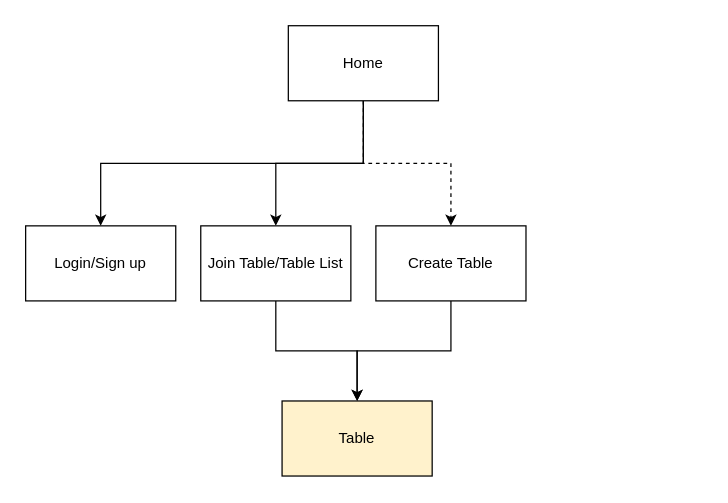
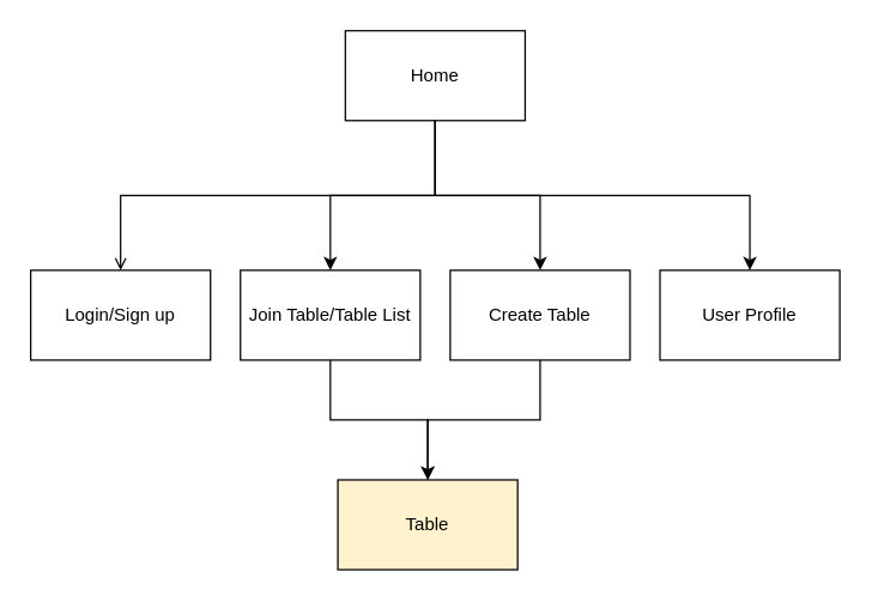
  <mxCell id="0" />
  <mxCell id="1" parent="0" />
- <mxCell id="2" value="" style="edgeStyle=orthogonalEdgeStyle;rounded=0;orthogonalLoop=1;jettySize=auto;html=1;exitX=0.5;exitY=1;exitDx=0;exitDy=0;" edge="1" parent="1" source="6" target="7"><mxGeometry relative="1" as="geometry" /></mxCell>
- <mxCell id="3" value="" style="edgeStyle=orthogonalEdgeStyle;rounded=0;orthogonalLoop=1;jettySize=auto;html=1;exitX=0.5;exitY=1;exitDx=0;exitDy=0;dashed=1;" edge="1" parent="1" source="6" target="9"><mxGeometry relative="1" as="geometry" /></mxCell>
+ <mxCell id="2" value="" style="edgeStyle=orthogonalEdgeStyle;rounded=0;orthogonalLoop=1;jettySize=auto;html=1;exitX=0.5;exitY=1;exitDx=0;exitDy=0;endArrow=open;" edge="1" parent="1" source="6" target="7"><mxGeometry relative="1" as="geometry" /></mxCell>
+ <mxCell id="3" value="" style="edgeStyle=orthogonalEdgeStyle;rounded=0;orthogonalLoop=1;jettySize=auto;html=1;exitX=0.5;exitY=1;exitDx=0;exitDy=0;" edge="1" parent="1" source="6" target="9"><mxGeometry relative="1" as="geometry" /></mxCell>
+ <mxCell id="4" style="edgeStyle=orthogonalEdgeStyle;rounded=0;orthogonalLoop=1;jettySize=auto;html=1;exitX=0.5;exitY=1;exitDx=0;exitDy=0;" edge="1" parent="1" source="6" target="12"><mxGeometry relative="1" as="geometry" /></mxCell>
  <mxCell id="5" style="edgeStyle=orthogonalEdgeStyle;rounded=0;orthogonalLoop=1;jettySize=auto;html=1;exitX=0.5;exitY=1;exitDx=0;exitDy=0;" edge="1" parent="1" source="6" target="11"><mxGeometry relative="1" as="geometry" /></mxCell>
  <mxCell id="6" value="Home" style="rounded=0;whiteSpace=wrap;html=1;" vertex="1" parent="1"><mxGeometry x="230" y="20" width="120" height="60" as="geometry" /></mxCell>
  <mxCell id="7" value="Login/Sign up" style="rounded=0;whiteSpace=wrap;html=1;" vertex="1" parent="1"><mxGeometry x="20" y="180" width="120" height="60" as="geometry" /></mxCell>
  <mxCell id="8" style="edgeStyle=orthogonalEdgeStyle;rounded=0;orthogonalLoop=1;jettySize=auto;html=1;entryX=0.5;entryY=0;entryDx=0;entryDy=0;" edge="1" parent="1" source="9" target="13"><mxGeometry relative="1" as="geometry" /></mxCell>
  <mxCell id="9" value="Create Table" style="rounded=0;whiteSpace=wrap;html=1;" vertex="1" parent="1"><mxGeometry x="300" y="180" width="120" height="60" as="geometry" /></mxCell>
  <mxCell id="10" style="edgeStyle=orthogonalEdgeStyle;rounded=0;orthogonalLoop=1;jettySize=auto;html=1;entryX=0.5;entryY=0;entryDx=0;entryDy=0;" edge="1" parent="1" source="11" target="13"><mxGeometry relative="1" as="geometry" /></mxCell>
  <mxCell id="11" value="Join Table/Table List" style="rounded=0;whiteSpace=wrap;html=1;" vertex="1" parent="1"><mxGeometry x="160" y="180" width="120" height="60" as="geometry" /></mxCell>
+ <mxCell id="12" value="User Profile" style="rounded=0;whiteSpace=wrap;html=1;" vertex="1" parent="1"><mxGeometry x="440" y="180" width="120" height="60" as="geometry" /></mxCell>
  <mxCell id="13" value="Table" style="rounded=0;whiteSpace=wrap;html=1;fillColor=#fff2cc;" vertex="1" parent="1"><mxGeometry x="225" y="320" width="120" height="60" as="geometry" /></mxCell>
  <mxCell id="14" style="edgeStyle=orthogonalEdgeStyle;rounded=0;orthogonalLoop=1;jettySize=auto;html=1;exitX=0.5;exitY=1;exitDx=0;exitDy=0;" edge="1" parent="1" source="13" target="13"><mxGeometry relative="1" as="geometry" /></mxCell>
